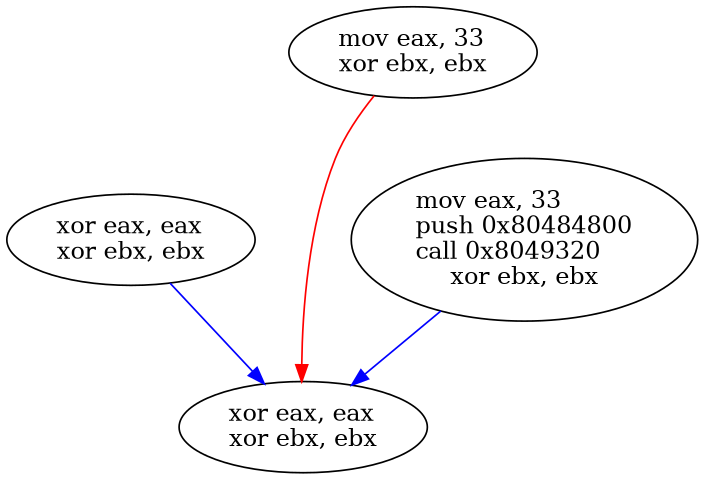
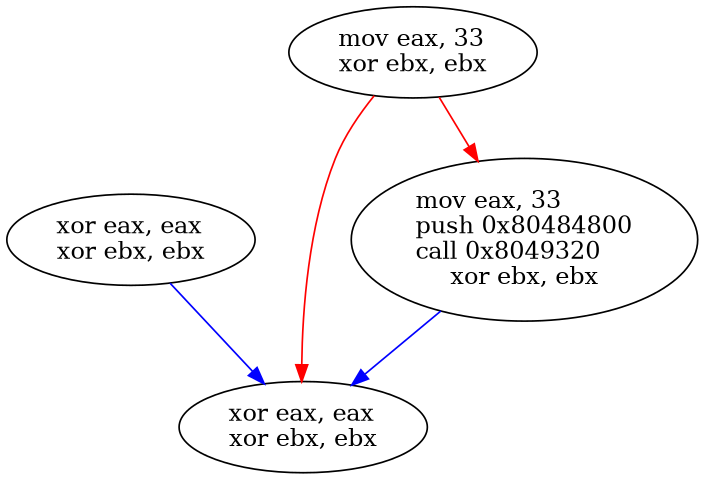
  digraph {
    edge [color=blue]
    n1 [label="xor eax, eax\lxor ebx, ebx"]
    n2 [label="xor eax, eax\lxor ebx, ebx"]
    n3 [label="mov eax, 33\lpush 0x80484800\lcall 0x8049320\lxor ebx, ebx"]
    n4 [label="mov eax, 33\lxor ebx, ebx"]
    n1 -> n2
    n3 -> n2
    n4 -> n2 [color=red]
+   n4 -> n3 [color=red]
  }
